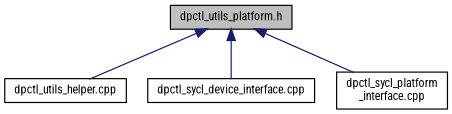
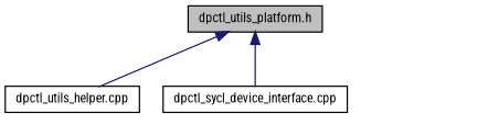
  digraph {
    fontname="Roboto Condensed"
    node [color=black fillcolor=white fontname="Roboto Condensed" fontsize=10 shape=record style=filled]
    edge [color=midnightblue dir=back fontname="Roboto Condensed" fontsize=10 labelfontname=Helvetica labelfontsize=10 style=solid]
    n1 [fillcolor=grey75 fontcolor=black height=0.2 label="dpctl_utils_platform.h" width=0.4]
    n2 [height=0.2 label="dpctl_utils_helper.cpp" width=0.4]
    n3 [height=0.2 label="dpctl_sycl_device_interface.cpp" width=0.4]
-   n4 [height=0.2 label="dpctl_sycl_platform\l_interface.cpp" width=0.4]
    n1 -> n2
    n1 -> n3
-   n1 -> n4
  }
